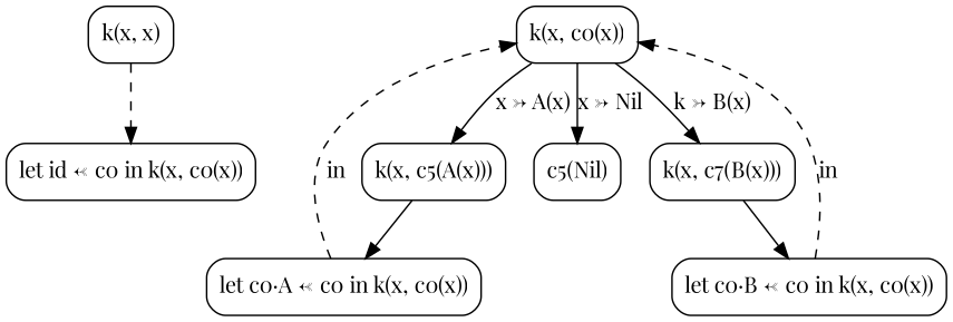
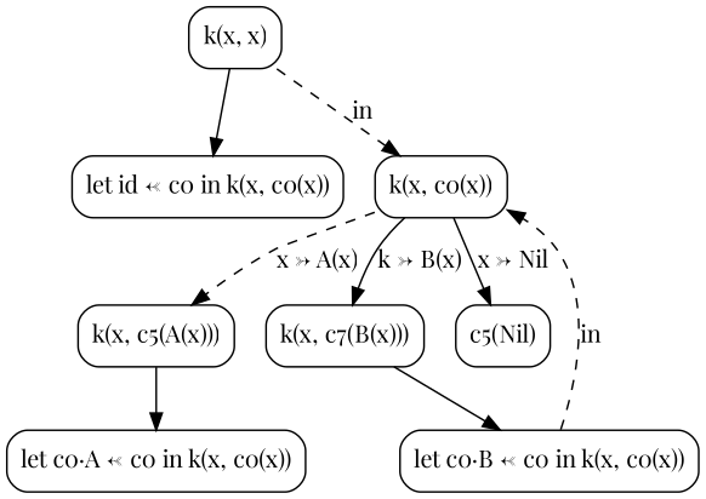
  digraph {
    fontname="Playfair Display"
    node [fontname="Playfair Display" shape=box style=rounded]
    edge [fontname="Playfair Display"]
    n1 [label="k(x, x)"]
    n2 [label="let id ← c0 in k(x, c0(x))"]
    n3 [label="k(x, c0(x))"]
    n4 [label="k(x, c5(A(x)))"]
    n5 [label="k(x, c7(B(x)))"]
    n6 [label="c5(Nil)"]
    n7 [label="let c0·A ← c0 in k(x, c0(x))"]
    n8 [label="let c0·B ← c0 in k(x, c0(x))"]
-   n1 -> n2 [style=dashed]
-   n3 -> n4 [label="x → A(x)"]
+   n1 -> n2
+   n3 -> n4 [label="x → A(x)" style=dashed]
    n3 -> n5 [label="k → B(x)"]
    n3 -> n6 [label="x → Nil"]
    n4 -> n7
    n5 -> n8
-   n7 -> n3 [label=in style=dashed]
+   n1 -> n3 [label=in style=dashed]
    n8 -> n3 [label=in style=dashed]
  }
